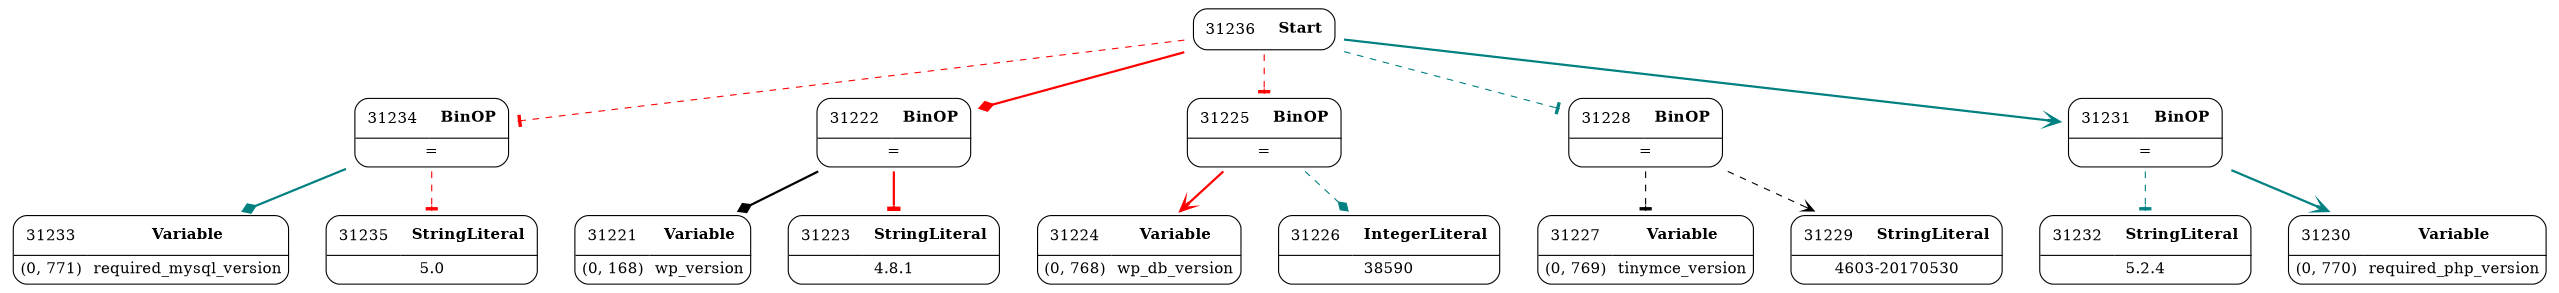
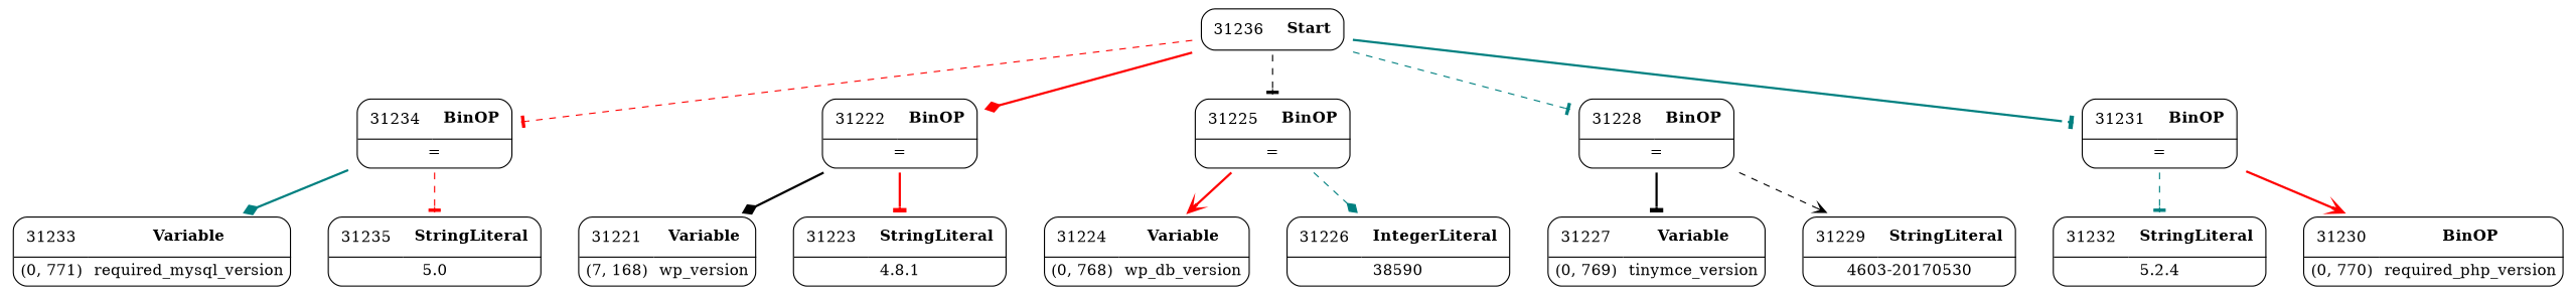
  digraph {
    node [shape=none]
    edge [arrowhead=tee color=red style=bold weight=2]
    n1 [label=<<TABLE border='1' cellspacing='0' cellpadding='10' style='rounded' ><TR><TD border='0'>31232</TD><TD border='0'><B>StringLiteral</B></TD></TR><HR/><TR><TD border='0' cellpadding='5' colspan='2'>5.2.4</TD></TR></TABLE>>]
    n2 [label=<<TABLE border='1' cellspacing='0' cellpadding='10' style='rounded' ><TR><TD border='0'>31233</TD><TD border='0'><B>Variable</B></TD></TR><HR/><TR><TD border='0' cellpadding='5'>(0, 771)</TD><TD border='0' cellpadding='5'>required_mysql_version</TD></TR></TABLE>>]
    n3 [label=<<TABLE border='1' cellspacing='0' cellpadding='10' style='rounded' ><TR><TD border='0'>31234</TD><TD border='0'><B>BinOP</B></TD></TR><HR/><TR><TD border='0' cellpadding='5' colspan='2'>=</TD></TR></TABLE>>]
    n4 [label=<<TABLE border='1' cellspacing='0' cellpadding='10' style='rounded' ><TR><TD border='0'>31235</TD><TD border='0'><B>StringLiteral</B></TD></TR><HR/><TR><TD border='0' cellpadding='5' colspan='2'>5.0</TD></TR></TABLE>>]
    n5 [label=<<TABLE border='1' cellspacing='0' cellpadding='10' style='rounded' ><TR><TD border='0'>31236</TD><TD border='0'><B>Start</B></TD></TR></TABLE>>]
    n6 [label=<<TABLE border='1' cellspacing='0' cellpadding='10' style='rounded' ><TR><TD border='0'>31222</TD><TD border='0'><B>BinOP</B></TD></TR><HR/><TR><TD border='0' cellpadding='5' colspan='2'>=</TD></TR></TABLE>>]
    n7 [label=<<TABLE border='1' cellspacing='0' cellpadding='10' style='rounded' ><TR><TD border='0'>31225</TD><TD border='0'><B>BinOP</B></TD></TR><HR/><TR><TD border='0' cellpadding='5' colspan='2'>=</TD></TR></TABLE>>]
    n8 [label=<<TABLE border='1' cellspacing='0' cellpadding='10' style='rounded' ><TR><TD border='0'>31228</TD><TD border='0'><B>BinOP</B></TD></TR><HR/><TR><TD border='0' cellpadding='5' colspan='2'>=</TD></TR></TABLE>>]
    n9 [label=<<TABLE border='1' cellspacing='0' cellpadding='10' style='rounded' ><TR><TD border='0'>31231</TD><TD border='0'><B>BinOP</B></TD></TR><HR/><TR><TD border='0' cellpadding='5' colspan='2'>=</TD></TR></TABLE>>]
-   n10 [label=<<TABLE border='1' cellspacing='0' cellpadding='10' style='rounded' ><TR><TD border='0'>31221</TD><TD border='0'><B>Variable</B></TD></TR><HR/><TR><TD border='0' cellpadding='5'>(0, 168)</TD><TD border='0' cellpadding='5'>wp_version</TD></TR></TABLE>>]
+   n10 [label=<<TABLE border='1' cellspacing='0' cellpadding='10' style='rounded' ><TR><TD border='0'>31221</TD><TD border='0'><B>Variable</B></TD></TR><HR/><TR><TD border='0' cellpadding='5'>(7, 168)</TD><TD border='0' cellpadding='5'>wp_version</TD></TR></TABLE>>]
    n11 [label=<<TABLE border='1' cellspacing='0' cellpadding='10' style='rounded' ><TR><TD border='0'>31223</TD><TD border='0'><B>StringLiteral</B></TD></TR><HR/><TR><TD border='0' cellpadding='5' colspan='2'>4.8.1</TD></TR></TABLE>>]
    n12 [label=<<TABLE border='1' cellspacing='0' cellpadding='10' style='rounded' ><TR><TD border='0'>31224</TD><TD border='0'><B>Variable</B></TD></TR><HR/><TR><TD border='0' cellpadding='5'>(0, 768)</TD><TD border='0' cellpadding='5'>wp_db_version</TD></TR></TABLE>>]
    n13 [label=<<TABLE border='1' cellspacing='0' cellpadding='10' style='rounded' ><TR><TD border='0'>31226</TD><TD border='0'><B>IntegerLiteral</B></TD></TR><HR/><TR><TD border='0' cellpadding='5' colspan='2'>38590</TD></TR></TABLE>>]
    n14 [label=<<TABLE border='1' cellspacing='0' cellpadding='10' style='rounded' ><TR><TD border='0'>31227</TD><TD border='0'><B>Variable</B></TD></TR><HR/><TR><TD border='0' cellpadding='5'>(0, 769)</TD><TD border='0' cellpadding='5'>tinymce_version</TD></TR></TABLE>>]
    n15 [label=<<TABLE border='1' cellspacing='0' cellpadding='10' style='rounded' ><TR><TD border='0'>31229</TD><TD border='0'><B>StringLiteral</B></TD></TR><HR/><TR><TD border='0' cellpadding='5' colspan='2'>4603-20170530</TD></TR></TABLE>>]
-   n16 [label=<<TABLE border='1' cellspacing='0' cellpadding='10' style='rounded' ><TR><TD border='0'>31230</TD><TD border='0'><B>Variable</B></TD></TR><HR/><TR><TD border='0' cellpadding='5'>(0, 770)</TD><TD border='0' cellpadding='5'>required_php_version</TD></TR></TABLE>>]
+   n16 [label=<<TABLE border='1' cellspacing='0' cellpadding='10' style='rounded' ><TR><TD border='0'>31230</TD><TD border='0'><B>BinOP</B></TD></TR><HR/><TR><TD border='0' cellpadding='5'>(0, 770)</TD><TD border='0' cellpadding='5'>required_php_version</TD></TR></TABLE>>]
    n3 -> n2 [arrowhead=diamond color=teal]
    n3 -> n4 [style=dashed]
    n5 -> n3 [style=dashed]
    n5 -> n6 [arrowhead=diamond]
-   n5 -> n7 [style=dashed]
+   n5 -> n7 [color=black style=dashed]
    n5 -> n8 [color=teal style=dashed]
-   n5 -> n9 [arrowhead=vee color=teal]
+   n5 -> n9 [color=teal]
    n6 -> n10 [arrowhead=diamond color=black]
    n6 -> n11
    n7 -> n12 [arrowhead=vee]
    n7 -> n13 [arrowhead=diamond color=teal style=dashed]
-   n8 -> n14 [color=black style=dashed]
+   n8 -> n14 [color=black]
    n8 -> n15 [arrowhead=vee color=black style=dashed]
    n9 -> n1 [color=teal style=dashed]
-   n9 -> n16 [arrowhead=vee color=teal]
+   n9 -> n16 [arrowhead=vee]
  }
